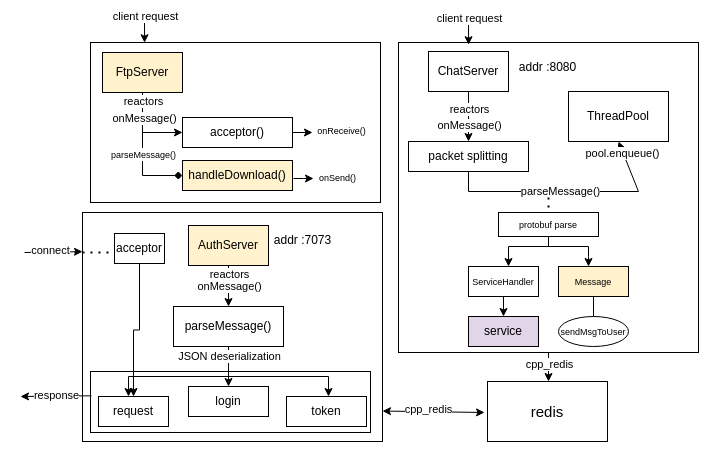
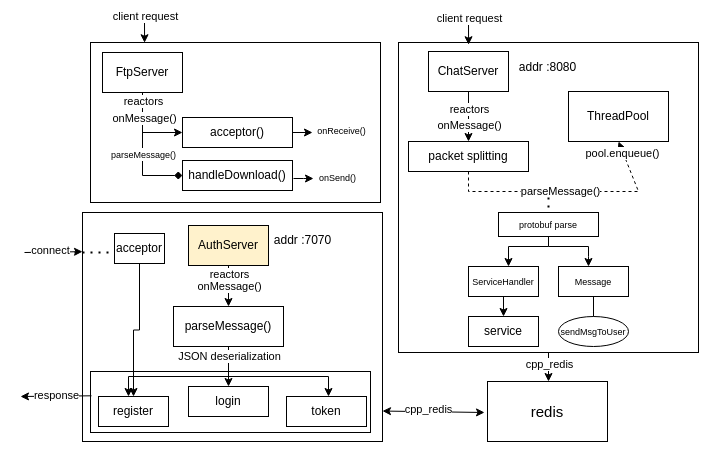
  <mxCell id="0" />
  <mxCell id="1" parent="0" />
  <mxCell id="2" value="AuthServer" style="rounded=0;whiteSpace=wrap;html=1;fillColor=#fff2cc;" vertex="1" parent="1"><mxGeometry x="188" y="225" width="80" height="40" as="geometry" /></mxCell>
  <mxCell id="3" value="ChatServer" style="rounded=0;whiteSpace=wrap;html=1;" vertex="1" parent="1"><mxGeometry x="428" y="51" width="80" height="40" as="geometry" /></mxCell>
- <mxCell id="4" value="FtpServer" style="rounded=0;whiteSpace=wrap;html=1;fillColor=#fff2cc;" vertex="1" parent="1"><mxGeometry x="102" y="52" width="80" height="40" as="geometry" /></mxCell>
+ <mxCell id="4" value="FtpServer" style="rounded=0;whiteSpace=wrap;html=1;" vertex="1" parent="1"><mxGeometry x="102" y="52" width="80" height="40" as="geometry" /></mxCell>
  <mxCell id="5" value="" style="endArrow=classic;html=1;rounded=0;exitX=0.5;exitY=1;exitDx=0;exitDy=0;" edge="1" parent="1" source="2"><mxGeometry width="50" height="50" relative="1" as="geometry"><mxPoint x="228" y="396" as="sourcePoint" /><mxPoint x="228" y="306" as="targetPoint" /></mxGeometry></mxCell>
  <mxCell id="6" value="onMessage()" style="edgeLabel;html=1;align=center;verticalAlign=middle;resizable=0;points=[];" vertex="1" connectable="0" parent="5"><mxGeometry x="-0.281" y="-1" relative="1" as="geometry"><mxPoint x="1" y="5" as="offset" /></mxGeometry></mxCell>
  <mxCell id="7" value="reactors" style="edgeLabel;html=1;align=center;verticalAlign=middle;resizable=0;points=[];" vertex="1" connectable="0" parent="5"><mxGeometry x="-0.848" y="2" relative="1" as="geometry"><mxPoint x="-2" y="5" as="offset" /></mxGeometry></mxCell>
  <mxCell id="8" value="parseMessage()" style="rounded=0;whiteSpace=wrap;html=1;" vertex="1" parent="1"><mxGeometry x="173" y="306" width="110" height="40" as="geometry" /></mxCell>
  <mxCell id="9" style="edgeStyle=orthogonalEdgeStyle;rounded=0;orthogonalLoop=1;jettySize=auto;html=1;exitX=0.5;exitY=1;exitDx=0;exitDy=0;entryX=0.5;entryY=0;entryDx=0;entryDy=0;" edge="1" parent="1" source="8" target="15"><mxGeometry relative="1" as="geometry"><mxPoint x="227" y="396" as="targetPoint" /></mxGeometry></mxCell>
  <mxCell id="10" value="JSON deserialization" style="edgeLabel;html=1;align=center;verticalAlign=middle;resizable=0;points=[];" vertex="1" connectable="0" parent="9"><mxGeometry x="-0.537" relative="1" as="geometry"><mxPoint as="offset" /></mxGeometry></mxCell>
  <mxCell id="11" value="" style="endArrow=none;html=1;rounded=0;" edge="1" parent="1"><mxGeometry width="50" height="50" relative="1" as="geometry"><mxPoint x="228" y="376" as="sourcePoint" /><mxPoint x="128" y="376" as="targetPoint" /></mxGeometry></mxCell>
  <mxCell id="12" value="" style="endArrow=none;html=1;rounded=0;" edge="1" parent="1"><mxGeometry width="50" height="50" relative="1" as="geometry"><mxPoint x="228" y="376" as="sourcePoint" /><mxPoint x="328" y="376" as="targetPoint" /></mxGeometry></mxCell>
  <mxCell id="13" value="" style="endArrow=classic;html=1;rounded=0;" edge="1" parent="1"><mxGeometry width="50" height="50" relative="1" as="geometry"><mxPoint x="128" y="376" as="sourcePoint" /><mxPoint x="128" y="396" as="targetPoint" /></mxGeometry></mxCell>
  <mxCell id="14" value="" style="endArrow=classic;html=1;rounded=0;" edge="1" parent="1"><mxGeometry width="50" height="50" relative="1" as="geometry"><mxPoint x="328" y="376" as="sourcePoint" /><mxPoint x="328" y="396" as="targetPoint" /><Array as="points"><mxPoint x="328" y="396" /></Array></mxGeometry></mxCell>
  <mxCell id="15" value="login" style="rounded=0;whiteSpace=wrap;html=1;" vertex="1" parent="1"><mxGeometry x="188" y="386" width="80" height="30" as="geometry" /></mxCell>
  <mxCell id="16" value="token" style="rounded=0;whiteSpace=wrap;html=1;" vertex="1" parent="1"><mxGeometry x="286" y="396" width="80" height="30" as="geometry" /></mxCell>
- <mxCell id="17" value="request" style="rounded=0;whiteSpace=wrap;html=1;" vertex="1" parent="1"><mxGeometry x="98" y="396" width="70" height="30" as="geometry" /></mxCell>
+ <mxCell id="17" value="register" style="rounded=0;whiteSpace=wrap;html=1;" vertex="1" parent="1"><mxGeometry x="98" y="396" width="70" height="30" as="geometry" /></mxCell>
  <mxCell id="18" value="" style="rounded=0;whiteSpace=wrap;html=1;strokeWidth=1;fillStyle=solid;fillColor=none;" vertex="1" parent="1"><mxGeometry x="90" y="371" width="280" height="61" as="geometry" /></mxCell>
  <mxCell id="19" value="" style="endArrow=classic;startArrow=classic;html=1;rounded=0;entryX=1;entryY=0.867;entryDx=0;entryDy=0;entryPerimeter=0;" edge="1" parent="1" target="21"><mxGeometry width="50" height="50" relative="1" as="geometry"><mxPoint x="484" y="412" as="sourcePoint" /><mxPoint x="140" y="386" as="targetPoint" /></mxGeometry></mxCell>
  <mxCell id="20" value="cpp_redis" style="edgeLabel;html=1;align=center;verticalAlign=middle;resizable=0;points=[];" vertex="1" connectable="0" parent="19"><mxGeometry x="0.127" y="-3" relative="1" as="geometry"><mxPoint as="offset" /></mxGeometry></mxCell>
  <mxCell id="21" value="" style="rounded=0;whiteSpace=wrap;html=1;fillColor=none;" vertex="1" parent="1"><mxGeometry x="82" y="212" width="300" height="229" as="geometry" /></mxCell>
  <mxCell id="22" value="" style="endArrow=classic;html=1;rounded=0;" edge="1" parent="1"><mxGeometry width="50" height="50" relative="1" as="geometry"><mxPoint x="91" y="395.31" as="sourcePoint" /><mxPoint x="20" y="396" as="targetPoint" /></mxGeometry></mxCell>
  <mxCell id="23" value="response" style="edgeLabel;html=1;align=center;verticalAlign=middle;resizable=0;points=[];" vertex="1" connectable="0" parent="22"><mxGeometry x="-0.284" y="-2" relative="1" as="geometry"><mxPoint x="-10" y="1" as="offset" /></mxGeometry></mxCell>
  <mxCell id="24" value="" style="endArrow=classic;html=1;rounded=0;exitX=0.5;exitY=1;exitDx=0;exitDy=0;" edge="1" parent="1" source="3"><mxGeometry width="50" height="50" relative="1" as="geometry"><mxPoint x="468" y="171" as="sourcePoint" /><mxPoint x="468" y="141" as="targetPoint" /></mxGeometry></mxCell>
  <mxCell id="25" value="reactors" style="edgeLabel;html=1;align=center;verticalAlign=middle;resizable=0;points=[];" vertex="1" connectable="0" parent="24"><mxGeometry x="-0.321" relative="1" as="geometry"><mxPoint as="offset" /></mxGeometry></mxCell>
  <mxCell id="26" value="onMessage()" style="edgeLabel;html=1;align=center;verticalAlign=middle;resizable=0;points=[];" vertex="1" connectable="0" parent="24"><mxGeometry x="0.324" relative="1" as="geometry"><mxPoint as="offset" /></mxGeometry></mxCell>
  <mxCell id="27" value="packet splitting" style="rounded=0;whiteSpace=wrap;html=1;" vertex="1" parent="1"><mxGeometry x="408" y="141" width="120" height="30" as="geometry" /></mxCell>
  <mxCell id="28" value="ThreadPool" style="rounded=0;whiteSpace=wrap;html=1;" vertex="1" parent="1"><mxGeometry x="568" y="91" width="100" height="50" as="geometry" /></mxCell>
- <mxCell id="29" value="" style="endArrow=classic;html=1;rounded=0;exitX=0.5;exitY=1;exitDx=0;exitDy=0;entryX=0.5;entryY=1;entryDx=0;entryDy=0;" edge="1" parent="1" source="27" target="28"><mxGeometry width="50" height="50" relative="1" as="geometry"><mxPoint x="368" y="211" as="sourcePoint" /><mxPoint x="638" y="191" as="targetPoint" /><Array as="points"><mxPoint x="468" y="191" /><mxPoint x="638" y="191" /></Array></mxGeometry></mxCell>
+ <mxCell id="29" value="" style="endArrow=classic;html=1;rounded=0;exitX=0.5;exitY=1;exitDx=0;exitDy=0;entryX=0.5;entryY=1;entryDx=0;entryDy=0;dashed=1;" edge="1" parent="1" source="27" target="28"><mxGeometry width="50" height="50" relative="1" as="geometry"><mxPoint x="368" y="211" as="sourcePoint" /><mxPoint x="638" y="191" as="targetPoint" /><Array as="points"><mxPoint x="468" y="191" /><mxPoint x="638" y="191" /></Array></mxGeometry></mxCell>
  <mxCell id="30" value="parseMessage()" style="edgeLabel;html=1;align=center;verticalAlign=middle;resizable=0;points=[];" vertex="1" connectable="0" parent="29"><mxGeometry x="-0.086" y="1" relative="1" as="geometry"><mxPoint as="offset" /></mxGeometry></mxCell>
  <mxCell id="31" value="pool.enqueue()" style="edgeLabel;html=1;align=center;verticalAlign=middle;resizable=0;points=[];" vertex="1" connectable="0" parent="29"><mxGeometry x="0.902" y="1" relative="1" as="geometry"><mxPoint as="offset" /></mxGeometry></mxCell>
  <mxCell id="32" value="" style="endArrow=none;dashed=1;html=1;dashPattern=1 3;strokeWidth=2;rounded=0;" edge="1" parent="1"><mxGeometry width="50" height="50" relative="1" as="geometry"><mxPoint x="548" y="231" as="sourcePoint" /><mxPoint x="548" y="191" as="targetPoint" /></mxGeometry></mxCell>
  <mxCell id="33" value="&lt;font style=&quot;font-size: 9px;&quot;&gt;protobuf parse&lt;/font&gt;" style="rounded=0;whiteSpace=wrap;html=1;" vertex="1" parent="1"><mxGeometry x="498" y="212" width="100" height="24" as="geometry" /></mxCell>
  <mxCell id="34" value="" style="endArrow=classic;html=1;rounded=0;exitX=0.5;exitY=1;exitDx=0;exitDy=0;" edge="1" parent="1" source="33"><mxGeometry width="50" height="50" relative="1" as="geometry"><mxPoint x="398" y="356" as="sourcePoint" /><mxPoint x="588" y="266" as="targetPoint" /><Array as="points"><mxPoint x="548" y="246" /><mxPoint x="588" y="246" /><mxPoint x="588" y="256" /></Array></mxGeometry></mxCell>
  <mxCell id="35" value="" style="endArrow=classic;html=1;rounded=0;" edge="1" parent="1"><mxGeometry width="50" height="50" relative="1" as="geometry"><mxPoint x="548" y="246" as="sourcePoint" /><mxPoint x="508" y="266" as="targetPoint" /><Array as="points"><mxPoint x="508" y="246" /></Array></mxGeometry></mxCell>
  <mxCell id="36" value="&lt;span style=&quot;color: rgb(0, 0, 0); font-family: Helvetica; font-style: normal; font-variant-ligatures: normal; font-variant-caps: normal; font-weight: 400; letter-spacing: normal; orphans: 2; text-align: center; text-indent: 0px; text-transform: none; widows: 2; word-spacing: 0px; -webkit-text-stroke-width: 0px; white-space: normal; text-decoration-thickness: initial; text-decoration-style: initial; text-decoration-color: initial; float: none; display: inline !important;&quot;&gt;&lt;font style=&quot;font-size: 9px;&quot;&gt;ServiceHandler&lt;/font&gt;&lt;/span&gt;" style="rounded=0;whiteSpace=wrap;html=1;" vertex="1" parent="1"><mxGeometry x="468" y="266" width="70" height="30" as="geometry" /></mxCell>
- <mxCell id="37" value="&lt;font style=&quot;font-size: 9px;&quot;&gt;Message&lt;/font&gt;" style="rounded=0;whiteSpace=wrap;html=1;fillColor=#fff2cc;" vertex="1" parent="1"><mxGeometry x="558" y="266" width="70" height="30" as="geometry" /></mxCell>
+ <mxCell id="37" value="&lt;font style=&quot;font-size: 9px;&quot;&gt;Message&lt;/font&gt;" style="rounded=0;whiteSpace=wrap;html=1;" vertex="1" parent="1"><mxGeometry x="558" y="266" width="70" height="30" as="geometry" /></mxCell>
  <mxCell id="38" value="" style="endArrow=classic;html=1;rounded=0;exitX=0.5;exitY=1;exitDx=0;exitDy=0;" edge="1" parent="1" source="36"><mxGeometry width="50" height="50" relative="1" as="geometry"><mxPoint x="448" y="406" as="sourcePoint" /><mxPoint x="503" y="316" as="targetPoint" /></mxGeometry></mxCell>
- <mxCell id="39" value="service" style="rounded=0;whiteSpace=wrap;html=1;fillColor=#e1d5e7;" vertex="1" parent="1"><mxGeometry x="468" y="316" width="70" height="30" as="geometry" /></mxCell>
+ <mxCell id="39" value="service" style="rounded=0;whiteSpace=wrap;html=1;" vertex="1" parent="1"><mxGeometry x="468" y="316" width="70" height="30" as="geometry" /></mxCell>
  <mxCell id="40" value="&lt;font style=&quot;font-size: 9px;&quot;&gt;sendMsgToUser&lt;/font&gt;" style="ellipse;whiteSpace=wrap;html=1;" vertex="1" parent="1"><mxGeometry x="558" y="316" width="70" height="30" as="geometry" /></mxCell>
  <mxCell id="41" value="" style="endArrow=none;html=1;rounded=0;exitX=0.5;exitY=1;exitDx=0;exitDy=0;entryX=0.5;entryY=0;entryDx=0;entryDy=0;" edge="1" parent="1" source="37" target="40"><mxGeometry width="50" height="50" relative="1" as="geometry"><mxPoint x="588.45" y="302.7" as="sourcePoint" /><mxPoint x="588" y="321" as="targetPoint" /></mxGeometry></mxCell>
  <mxCell id="42" value="" style="edgeStyle=orthogonalEdgeStyle;rounded=0;orthogonalLoop=1;jettySize=auto;html=1;" edge="1" parent="1" source="44" target="57"><mxGeometry relative="1" as="geometry"><Array as="points"><mxPoint x="548" y="382" /><mxPoint x="548" y="382" /></Array></mxGeometry></mxCell>
  <mxCell id="43" value="cpp_redis" style="edgeLabel;html=1;align=center;verticalAlign=middle;resizable=0;points=[];" vertex="1" connectable="0" parent="42"><mxGeometry x="-0.247" relative="1" as="geometry"><mxPoint as="offset" /></mxGeometry></mxCell>
  <mxCell id="44" value="" style="rounded=0;whiteSpace=wrap;html=1;fillColor=none;" vertex="1" parent="1"><mxGeometry x="398" y="42" width="300" height="310" as="geometry" /></mxCell>
  <mxCell id="45" value="acceptor()" style="rounded=0;whiteSpace=wrap;html=1;" vertex="1" parent="1"><mxGeometry x="182" y="117" width="110" height="30" as="geometry" /></mxCell>
  <mxCell id="46" value="" style="edgeStyle=orthogonalEdgeStyle;rounded=0;orthogonalLoop=1;jettySize=auto;html=1;exitX=0.5;exitY=1;exitDx=0;exitDy=0;entryX=0;entryY=0.5;entryDx=0;entryDy=0;endArrow=diamond;" edge="1" parent="1" source="4" target="50"><mxGeometry relative="1" as="geometry"><mxPoint x="142" y="222" as="targetPoint" /></mxGeometry></mxCell>
  <mxCell id="47" value="onMessage()" style="edgeLabel;html=1;align=center;verticalAlign=middle;resizable=0;points=[];" vertex="1" connectable="0" parent="46"><mxGeometry x="-0.011" y="1" relative="1" as="geometry"><mxPoint y="-36" as="offset" /></mxGeometry></mxCell>
  <mxCell id="48" value="reactors" style="edgeLabel;html=1;align=center;verticalAlign=middle;resizable=0;points=[];" vertex="1" connectable="0" parent="46"><mxGeometry x="-0.915" relative="1" as="geometry"><mxPoint y="3" as="offset" /></mxGeometry></mxCell>
  <mxCell id="49" value="&lt;font style=&quot;font-size: 9px;&quot;&gt;parseMessage()&lt;/font&gt;" style="edgeLabel;html=1;align=center;verticalAlign=middle;resizable=0;points=[];" vertex="1" connectable="0" parent="46"><mxGeometry x="-0.013" relative="1" as="geometry"><mxPoint as="offset" /></mxGeometry></mxCell>
- <mxCell id="50" value="handleDownload()" style="rounded=0;whiteSpace=wrap;html=1;fillColor=#fff2cc;" vertex="1" parent="1"><mxGeometry x="182" y="160" width="110" height="30" as="geometry" /></mxCell>
+ <mxCell id="50" value="handleDownload()" style="rounded=0;whiteSpace=wrap;html=1;" vertex="1" parent="1"><mxGeometry x="182" y="160" width="110" height="30" as="geometry" /></mxCell>
  <mxCell id="51" value="" style="endArrow=classic;html=1;rounded=0;exitX=1;exitY=0.5;exitDx=0;exitDy=0;" edge="1" parent="1" source="45"><mxGeometry width="50" height="50" relative="1" as="geometry"><mxPoint x="132" y="117" as="sourcePoint" /><mxPoint x="312" y="132" as="targetPoint" /></mxGeometry></mxCell>
  <mxCell id="52" value="" style="endArrow=classic;html=1;rounded=0;exitX=1;exitY=0.5;exitDx=0;exitDy=0;" edge="1" parent="1"><mxGeometry width="50" height="50" relative="1" as="geometry"><mxPoint x="293" y="178" as="sourcePoint" /><mxPoint x="313" y="178" as="targetPoint" /><Array as="points"><mxPoint x="303" y="178" /></Array></mxGeometry></mxCell>
  <mxCell id="53" value="&lt;font style=&quot;font-size: 9px;&quot;&gt;onReceive()&lt;/font&gt;" style="text;html=1;align=center;verticalAlign=middle;resizable=0;points=[];autosize=1;strokeColor=none;fillColor=none;" vertex="1" parent="1"><mxGeometry x="306" y="115" width="70" height="30" as="geometry" /></mxCell>
  <mxCell id="54" value="&lt;font style=&quot;font-size: 9px;&quot;&gt;onSend()&lt;/font&gt;" style="text;html=1;align=center;verticalAlign=middle;resizable=0;points=[];autosize=1;strokeColor=none;fillColor=none;" vertex="1" parent="1"><mxGeometry x="307" y="162" width="60" height="30" as="geometry" /></mxCell>
  <mxCell id="55" value="" style="endArrow=classic;html=1;rounded=0;" edge="1" parent="1"><mxGeometry width="50" height="50" relative="1" as="geometry"><mxPoint x="142" y="132" as="sourcePoint" /><mxPoint x="182" y="132" as="targetPoint" /></mxGeometry></mxCell>
  <mxCell id="56" value="" style="rounded=0;whiteSpace=wrap;html=1;fillColor=none;" vertex="1" parent="1"><mxGeometry x="90" y="42" width="290" height="160" as="geometry" /></mxCell>
  <mxCell id="57" value="&lt;font style=&quot;font-size: 15px;&quot;&gt;redis&lt;/font&gt;" style="rounded=0;whiteSpace=wrap;html=1;" vertex="1" parent="1"><mxGeometry x="487" y="381" width="120" height="60" as="geometry" /></mxCell>
  <mxCell id="58" value="addr :8080" style="text;html=1;align=center;verticalAlign=middle;resizable=0;points=[];autosize=1;strokeColor=none;fillColor=none;" vertex="1" parent="1"><mxGeometry x="507" y="52" width="80" height="30" as="geometry" /></mxCell>
- <mxCell id="59" value="addr :7073" style="text;html=1;align=center;verticalAlign=middle;resizable=0;points=[];autosize=1;strokeColor=none;fillColor=none;" vertex="1" parent="1"><mxGeometry x="262" y="225" width="80" height="30" as="geometry" /></mxCell>
+ <mxCell id="59" value="addr :7070" style="text;html=1;align=center;verticalAlign=middle;resizable=0;points=[];autosize=1;strokeColor=none;fillColor=none;" vertex="1" parent="1"><mxGeometry x="262" y="225" width="80" height="30" as="geometry" /></mxCell>
  <mxCell id="60" value="" style="endArrow=classic;html=1;rounded=0;" edge="1" parent="1"><mxGeometry width="50" height="50" relative="1" as="geometry"><mxPoint x="24" y="252" as="sourcePoint" /><mxPoint x="82" y="251.163" as="targetPoint" /></mxGeometry></mxCell>
  <mxCell id="61" value="connect" style="edgeLabel;html=1;align=center;verticalAlign=middle;resizable=0;points=[];" vertex="1" connectable="0" parent="60"><mxGeometry x="-0.101" y="2" relative="1" as="geometry"><mxPoint as="offset" /></mxGeometry></mxCell>
  <mxCell id="62" value="acceptor" style="rounded=0;whiteSpace=wrap;html=1;" vertex="1" parent="1"><mxGeometry x="114" y="233" width="50" height="30" as="geometry" /></mxCell>
  <mxCell id="63" value="" style="endArrow=none;dashed=1;html=1;dashPattern=1 3;strokeWidth=2;rounded=0;" edge="1" parent="1"><mxGeometry width="50" height="50" relative="1" as="geometry"><mxPoint x="74" y="252" as="sourcePoint" /><mxPoint x="112" y="252" as="targetPoint" /></mxGeometry></mxCell>
  <mxCell id="64" style="edgeStyle=orthogonalEdgeStyle;rounded=0;orthogonalLoop=1;jettySize=auto;html=1;" edge="1" parent="1" source="62" target="17"><mxGeometry relative="1" as="geometry" /></mxCell>
  <mxCell id="65" value="" style="endArrow=classic;html=1;rounded=0;entryX=0.283;entryY=0.014;entryDx=0;entryDy=0;entryPerimeter=0;" edge="1" parent="1"><mxGeometry width="50" height="50" relative="1" as="geometry"><mxPoint x="144" y="20" as="sourcePoint" /><mxPoint x="144.07" y="42.24" as="targetPoint" /></mxGeometry></mxCell>
  <mxCell id="66" value="client request" style="edgeLabel;html=1;align=center;verticalAlign=middle;resizable=0;points=[];" vertex="1" connectable="0" parent="65"><mxGeometry x="-0.48" relative="1" as="geometry"><mxPoint y="-10" as="offset" /></mxGeometry></mxCell>
  <mxCell id="67" value="" style="endArrow=classic;html=1;rounded=0;entryX=0.283;entryY=0.014;entryDx=0;entryDy=0;entryPerimeter=0;" edge="1" parent="1"><mxGeometry width="50" height="50" relative="1" as="geometry"><mxPoint x="468" y="22" as="sourcePoint" /><mxPoint x="468.07" y="44.24" as="targetPoint" /></mxGeometry></mxCell>
  <mxCell id="68" value="client request" style="edgeLabel;html=1;align=center;verticalAlign=middle;resizable=0;points=[];" vertex="1" connectable="0" parent="67"><mxGeometry x="-0.48" relative="1" as="geometry"><mxPoint y="-10" as="offset" /></mxGeometry></mxCell>
